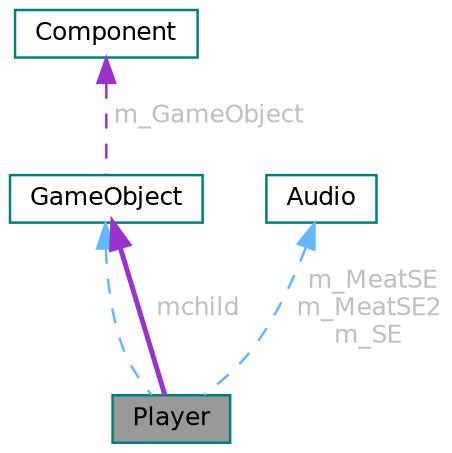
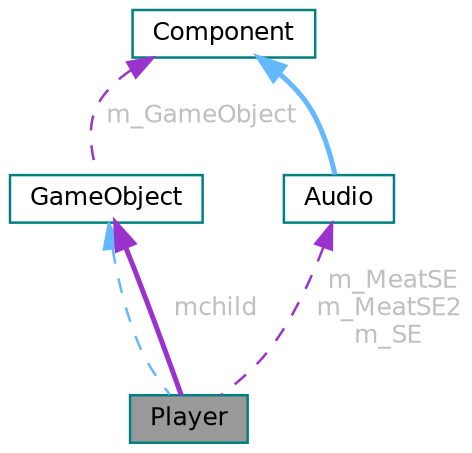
  digraph {
    fontname="DejaVu Sans"
    node [color=teal fillcolor=white fontname="DejaVu Sans" fontsize=10 shape=box style=filled]
    edge [color=darkorchid3 dir=back fontname="DejaVu Sans" fontsize=10 labelfontname=Helvetica labelfontsize=10 style=dashed fontcolor=grey]
    n1 [fillcolor=grey60 fontcolor=black height=0.2 label=Player width=0.4]
    n2 [height=0.2 label=GameObject width=0.4]
    n3 [height=0.2 label=Component width=0.4]
    n4 [height=0.2 label=Audio width=0.4]
    n2 -> n1 [color=steelblue1 fontcolor=""]
    n2 -> n1 [label=" mchild" style=bold]
    n3 -> n2 [label=" m_GameObject"]
-   n4 -> n1 [color=steelblue1 label=" m_MeatSE\nm_MeatSE2\nm_SE"]
+   n3 -> n4 [color=steelblue1 style=bold fontcolor=""]
+   n4 -> n1 [label=" m_MeatSE\nm_MeatSE2\nm_SE"]
  }
